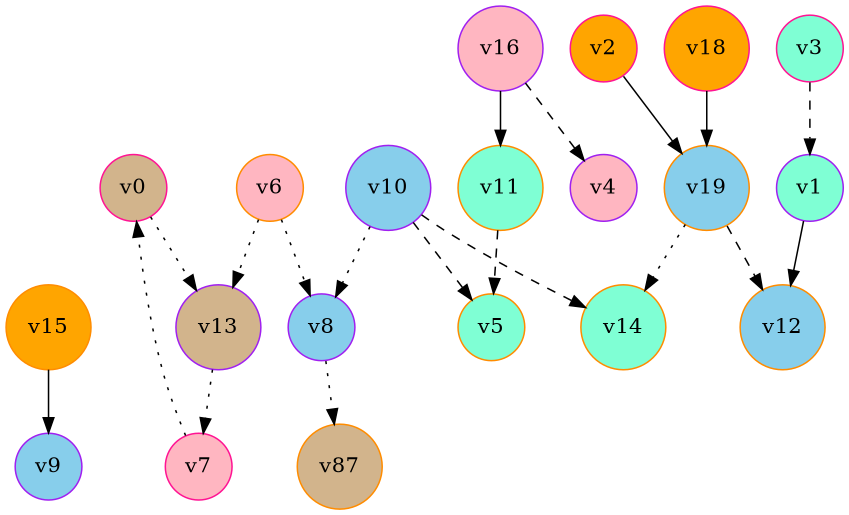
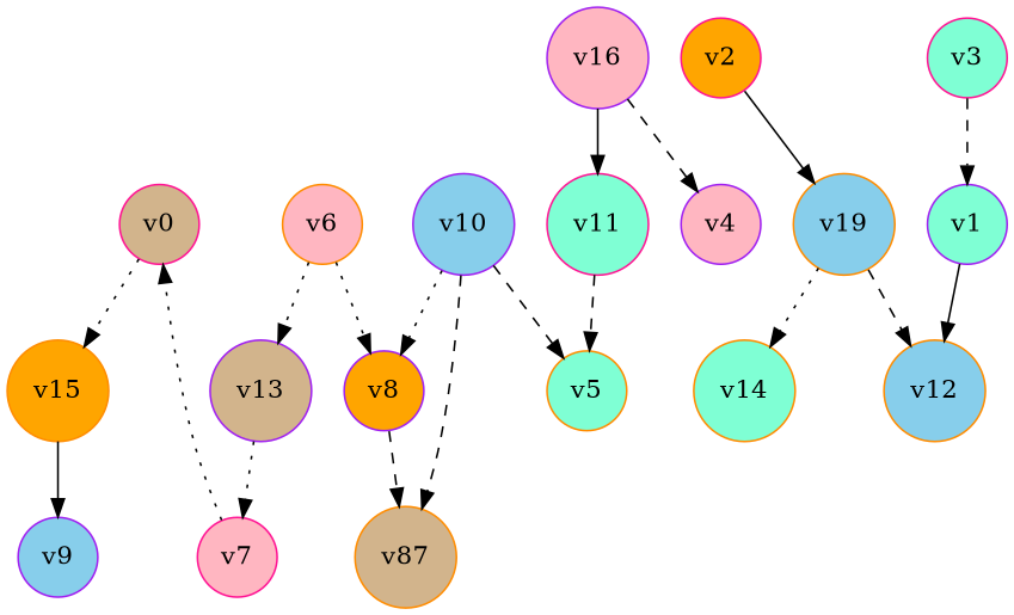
  digraph {
    rankdir=TD
    node [color=darkorange fillcolor=aquamarine shape=circle style=filled]
    edge [style=dotted]
    v0 [color=deeppink fillcolor=tan]
    v15 [fillcolor=orange]
    v9 [color=purple fillcolor=skyblue]
    v1 [color=purple]
    v12 [fillcolor=skyblue]
    v2 [color=deeppink fillcolor=orange]
    v19 [fillcolor=skyblue]
    v14
    v3 [color=deeppink]
    v4 [color=purple fillcolor=lightpink]
    v5
    v6 [fillcolor=lightpink]
-   v8 [color=purple fillcolor=skyblue]
+   v8 [color=purple fillcolor=orange]
    v13 [color=purple fillcolor=tan]
    n15 [fillcolor=tan label=v87]
    v7 [color=deeppink fillcolor=lightpink]
    v10 [color=purple fillcolor=skyblue]
-   v11
+   v11 [color=deeppink]
    v16 [color=purple fillcolor=lightpink]
-   v18 [color=deeppink fillcolor=orange]
-   v0 -> v13
+   v0 -> v15
    v15 -> v9 [style=solid]
    v1 -> v12 [style=solid]
    v2 -> v19 [style=solid]
    v19 -> v12 [style=dashed]
    v19 -> v14
    v3 -> v1 [style=dashed]
    v6 -> v8
    v6 -> v13
-   v8 -> n15
+   v8 -> n15 [style=dashed]
    v13 -> v7
    v7 -> v0
-   v10 -> v14 [style=dashed]
+   v10 -> n15 [style=dashed]
    v10 -> v5 [style=dashed]
    v10 -> v8
    v11 -> v5 [style=dashed]
    v16 -> v4 [style=dashed]
    v16 -> v11 [style=solid]
-   v18 -> v19 [style=solid]
  }
